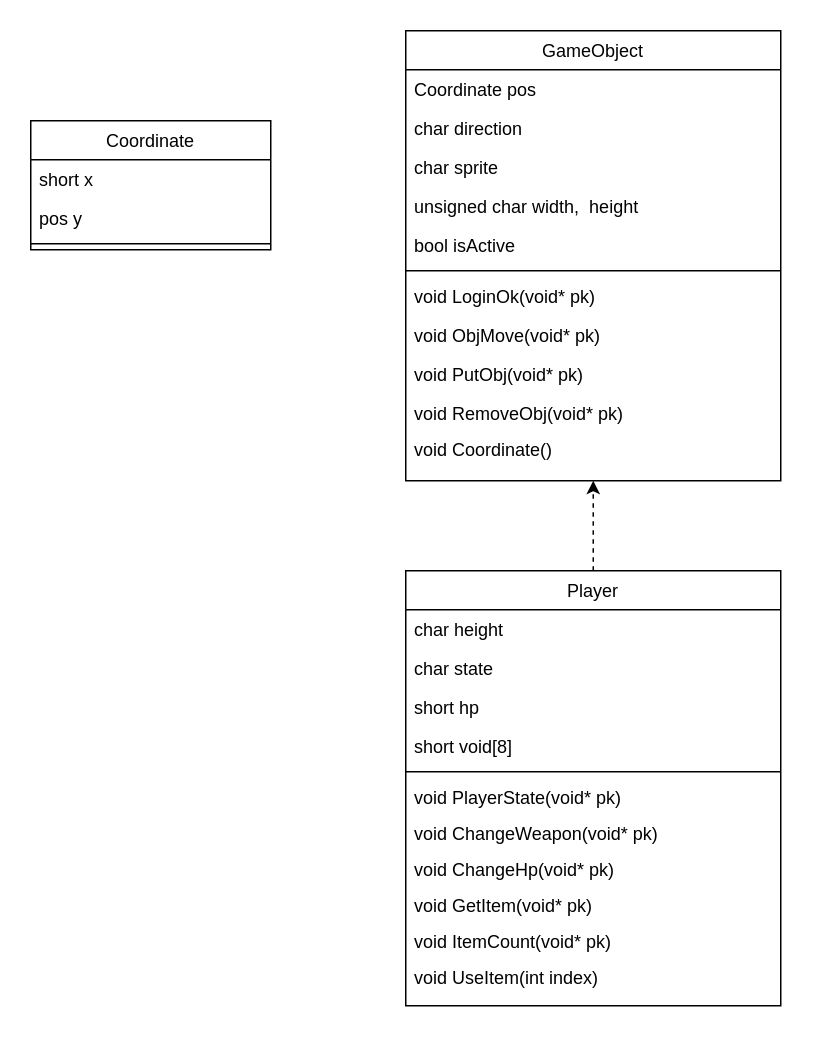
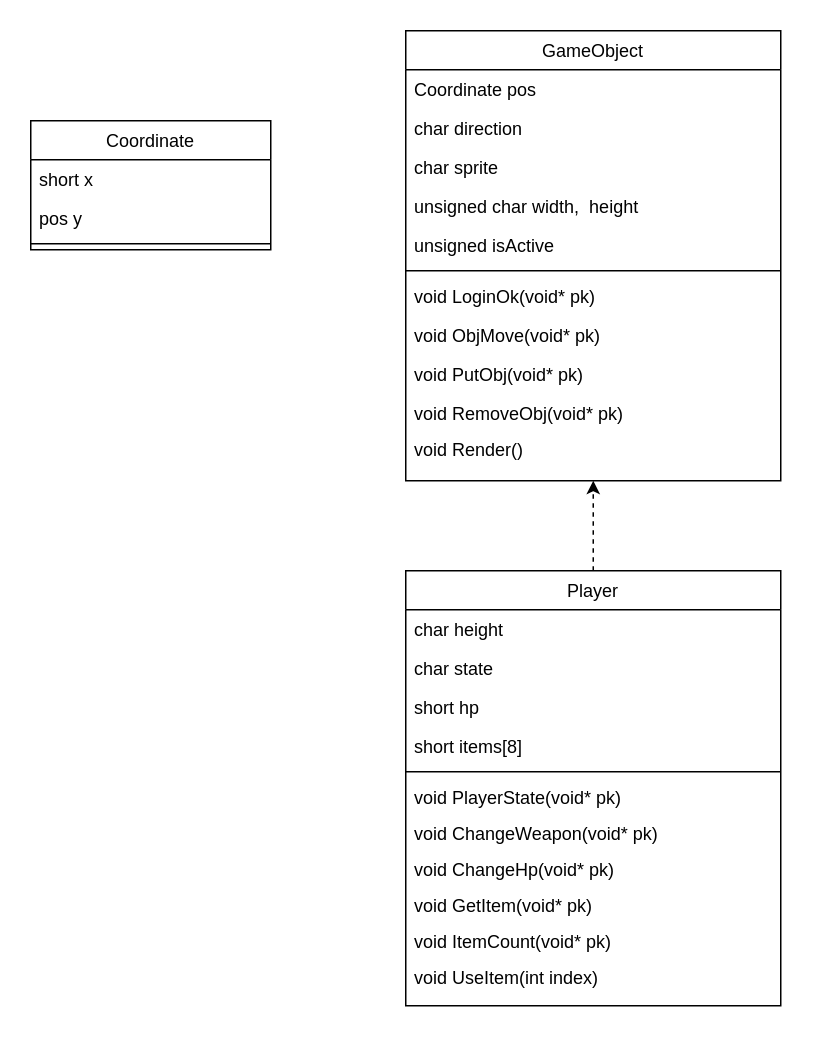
  <mxCell id="0" />
  <mxCell id="1" parent="0" />
  <mxCell id="2" style="edgeStyle=orthogonalEdgeStyle;rounded=0;orthogonalLoop=1;jettySize=auto;html=1;entryX=0.5;entryY=1;entryDx=0;entryDy=0;dashed=1;" parent="1" source="3" target="19" edge="1"><mxGeometry relative="1" as="geometry" /></mxCell>
  <mxCell id="3" value="Player" style="swimlane;fontStyle=0;align=center;verticalAlign=top;childLayout=stackLayout;horizontal=1;startSize=26;horizontalStack=0;resizeParent=1;resizeLast=0;collapsible=1;marginBottom=0;rounded=0;shadow=0;strokeWidth=1;" parent="1" vertex="1"><mxGeometry x="270" y="380" width="250" height="290" as="geometry"><mxRectangle x="130" y="380" width="160" height="26" as="alternateBounds" /></mxGeometry></mxCell>
  <mxCell id="4" value="char height" style="text;align=left;verticalAlign=top;spacingLeft=4;spacingRight=4;overflow=hidden;rotatable=0;points=[[0,0.5],[1,0.5]];portConstraint=eastwest;rounded=0;shadow=0;html=0;" parent="3" vertex="1"><mxGeometry y="26" width="250" height="26" as="geometry" /></mxCell>
  <mxCell id="5" value="char state" style="text;align=left;verticalAlign=top;spacingLeft=4;spacingRight=4;overflow=hidden;rotatable=0;points=[[0,0.5],[1,0.5]];portConstraint=eastwest;rounded=0;shadow=0;html=0;" parent="3" vertex="1"><mxGeometry y="52" width="250" height="26" as="geometry" /></mxCell>
  <mxCell id="6" value="short hp" style="text;align=left;verticalAlign=top;spacingLeft=4;spacingRight=4;overflow=hidden;rotatable=0;points=[[0,0.5],[1,0.5]];portConstraint=eastwest;rounded=0;shadow=0;html=0;" parent="3" vertex="1"><mxGeometry y="78" width="250" height="26" as="geometry" /></mxCell>
- <mxCell id="7" value="short void[8]" style="text;align=left;verticalAlign=top;spacingLeft=4;spacingRight=4;overflow=hidden;rotatable=0;points=[[0,0.5],[1,0.5]];portConstraint=eastwest;rounded=0;shadow=0;html=0;" parent="3" vertex="1"><mxGeometry y="104" width="250" height="26" as="geometry" /></mxCell>
+ <mxCell id="7" value="short items[8]" style="text;align=left;verticalAlign=top;spacingLeft=4;spacingRight=4;overflow=hidden;rotatable=0;points=[[0,0.5],[1,0.5]];portConstraint=eastwest;rounded=0;shadow=0;html=0;" parent="3" vertex="1"><mxGeometry y="104" width="250" height="26" as="geometry" /></mxCell>
  <mxCell id="8" value="" style="line;html=1;strokeWidth=1;align=left;verticalAlign=middle;spacingTop=-1;spacingLeft=3;spacingRight=3;rotatable=0;labelPosition=right;points=[];portConstraint=eastwest;" parent="3" vertex="1"><mxGeometry y="130" width="250" height="8" as="geometry" /></mxCell>
  <mxCell id="9" value="void PlayerState(void* pk)" style="text;align=left;verticalAlign=top;spacingLeft=4;spacingRight=4;overflow=hidden;rotatable=0;points=[[0,0.5],[1,0.5]];portConstraint=eastwest;rounded=0;shadow=0;html=0;" vertex="1" parent="3"><mxGeometry y="138" width="250" height="24" as="geometry" /></mxCell>
  <mxCell id="10" value="void ChangeWeapon(void* pk)" style="text;align=left;verticalAlign=top;spacingLeft=4;spacingRight=4;overflow=hidden;rotatable=0;points=[[0,0.5],[1,0.5]];portConstraint=eastwest;rounded=0;shadow=0;html=0;" parent="3" vertex="1"><mxGeometry y="162" width="250" height="24" as="geometry" /></mxCell>
  <mxCell id="11" value="void ChangeHp(void* pk)" style="text;align=left;verticalAlign=top;spacingLeft=4;spacingRight=4;overflow=hidden;rotatable=0;points=[[0,0.5],[1,0.5]];portConstraint=eastwest;rounded=0;shadow=0;html=0;" parent="3" vertex="1"><mxGeometry y="186" width="250" height="24" as="geometry" /></mxCell>
  <mxCell id="12" value="void GetItem(void* pk)" style="text;align=left;verticalAlign=top;spacingLeft=4;spacingRight=4;overflow=hidden;rotatable=0;points=[[0,0.5],[1,0.5]];portConstraint=eastwest;rounded=0;shadow=0;html=0;" parent="3" vertex="1"><mxGeometry y="210" width="250" height="24" as="geometry" /></mxCell>
  <mxCell id="13" value="void ItemCount(void* pk)" style="text;align=left;verticalAlign=top;spacingLeft=4;spacingRight=4;overflow=hidden;rotatable=0;points=[[0,0.5],[1,0.5]];portConstraint=eastwest;rounded=0;shadow=0;html=0;" vertex="1" parent="3"><mxGeometry y="234" width="250" height="24" as="geometry" /></mxCell>
  <mxCell id="14" value="void UseItem(int index)" style="text;align=left;verticalAlign=top;spacingLeft=4;spacingRight=4;overflow=hidden;rotatable=0;points=[[0,0.5],[1,0.5]];portConstraint=eastwest;fontStyle=0" parent="3" vertex="1"><mxGeometry y="258" width="250" height="26" as="geometry" /></mxCell>
  <mxCell id="15" value="Coordinate" style="swimlane;fontStyle=0;align=center;verticalAlign=top;childLayout=stackLayout;horizontal=1;startSize=26;horizontalStack=0;resizeParent=1;resizeLast=0;collapsible=1;marginBottom=0;rounded=0;shadow=0;strokeWidth=1;" parent="1" vertex="1"><mxGeometry x="20" y="80" width="160" height="86" as="geometry"><mxRectangle x="550" y="140" width="160" height="26" as="alternateBounds" /></mxGeometry></mxCell>
  <mxCell id="16" value="short x" style="text;align=left;verticalAlign=top;spacingLeft=4;spacingRight=4;overflow=hidden;rotatable=0;points=[[0,0.5],[1,0.5]];portConstraint=eastwest;rounded=0;shadow=0;html=0;" parent="15" vertex="1"><mxGeometry y="26" width="160" height="26" as="geometry" /></mxCell>
  <mxCell id="17" value="pos y" style="text;align=left;verticalAlign=top;spacingLeft=4;spacingRight=4;overflow=hidden;rotatable=0;points=[[0,0.5],[1,0.5]];portConstraint=eastwest;rounded=0;shadow=0;html=0;" parent="15" vertex="1"><mxGeometry y="52" width="160" height="26" as="geometry" /></mxCell>
  <mxCell id="18" value="" style="line;html=1;strokeWidth=1;align=left;verticalAlign=middle;spacingTop=-1;spacingLeft=3;spacingRight=3;rotatable=0;labelPosition=right;points=[];portConstraint=eastwest;" parent="15" vertex="1"><mxGeometry y="78" width="160" height="8" as="geometry" /></mxCell>
  <mxCell id="19" value="GameObject" style="swimlane;fontStyle=0;align=center;verticalAlign=top;childLayout=stackLayout;horizontal=1;startSize=26;horizontalStack=0;resizeParent=1;resizeLast=0;collapsible=1;marginBottom=0;rounded=0;shadow=0;strokeWidth=1;" parent="1" vertex="1"><mxGeometry x="270" y="20" width="250" height="300" as="geometry"><mxRectangle x="550" y="140" width="160" height="26" as="alternateBounds" /></mxGeometry></mxCell>
  <mxCell id="20" value="Coordinate pos" style="text;align=left;verticalAlign=top;spacingLeft=4;spacingRight=4;overflow=hidden;rotatable=0;points=[[0,0.5],[1,0.5]];portConstraint=eastwest;rounded=0;shadow=0;html=0;" parent="19" vertex="1"><mxGeometry y="26" width="250" height="26" as="geometry" /></mxCell>
  <mxCell id="21" value="char direction" style="text;align=left;verticalAlign=top;spacingLeft=4;spacingRight=4;overflow=hidden;rotatable=0;points=[[0,0.5],[1,0.5]];portConstraint=eastwest;rounded=0;shadow=0;html=0;" parent="19" vertex="1"><mxGeometry y="52" width="250" height="26" as="geometry" /></mxCell>
  <mxCell id="22" value="char sprite" style="text;align=left;verticalAlign=top;spacingLeft=4;spacingRight=4;overflow=hidden;rotatable=0;points=[[0,0.5],[1,0.5]];portConstraint=eastwest;" parent="19" vertex="1"><mxGeometry y="78" width="250" height="26" as="geometry" /></mxCell>
  <mxCell id="23" value="unsigned char width,  height" style="text;align=left;verticalAlign=top;spacingLeft=4;spacingRight=4;overflow=hidden;rotatable=0;points=[[0,0.5],[1,0.5]];portConstraint=eastwest;" parent="19" vertex="1"><mxGeometry y="104" width="250" height="26" as="geometry" /></mxCell>
- <mxCell id="24" value="bool isActive" style="text;align=left;verticalAlign=top;spacingLeft=4;spacingRight=4;overflow=hidden;rotatable=0;points=[[0,0.5],[1,0.5]];portConstraint=eastwest;" parent="19" vertex="1"><mxGeometry y="130" width="250" height="26" as="geometry" /></mxCell>
+ <mxCell id="24" value="unsigned isActive" style="text;align=left;verticalAlign=top;spacingLeft=4;spacingRight=4;overflow=hidden;rotatable=0;points=[[0,0.5],[1,0.5]];portConstraint=eastwest;" parent="19" vertex="1"><mxGeometry y="130" width="250" height="26" as="geometry" /></mxCell>
  <mxCell id="25" value="" style="line;html=1;strokeWidth=1;align=left;verticalAlign=middle;spacingTop=-1;spacingLeft=3;spacingRight=3;rotatable=0;labelPosition=right;points=[];portConstraint=eastwest;" parent="19" vertex="1"><mxGeometry y="156" width="250" height="8" as="geometry" /></mxCell>
  <mxCell id="26" value="void LoginOk(void* pk)" style="text;align=left;verticalAlign=top;spacingLeft=4;spacingRight=4;overflow=hidden;rotatable=0;points=[[0,0.5],[1,0.5]];portConstraint=eastwest;rounded=0;shadow=0;html=0;" parent="19" vertex="1"><mxGeometry y="164" width="250" height="26" as="geometry" /></mxCell>
  <mxCell id="27" value="void ObjMove(void* pk)" style="text;align=left;verticalAlign=top;spacingLeft=4;spacingRight=4;overflow=hidden;rotatable=0;points=[[0,0.5],[1,0.5]];portConstraint=eastwest;rounded=0;shadow=0;html=0;" parent="19" vertex="1"><mxGeometry y="190" width="250" height="26" as="geometry" /></mxCell>
  <mxCell id="28" value="void PutObj(void* pk)" style="text;align=left;verticalAlign=top;spacingLeft=4;spacingRight=4;overflow=hidden;rotatable=0;points=[[0,0.5],[1,0.5]];portConstraint=eastwest;rounded=0;shadow=0;html=0;" parent="19" vertex="1"><mxGeometry y="216" width="250" height="26" as="geometry" /></mxCell>
  <mxCell id="29" value="void RemoveObj(void* pk)" style="text;align=left;verticalAlign=top;spacingLeft=4;spacingRight=4;overflow=hidden;rotatable=0;points=[[0,0.5],[1,0.5]];portConstraint=eastwest;rounded=0;shadow=0;html=0;" parent="19" vertex="1"><mxGeometry y="242" width="250" height="24" as="geometry" /></mxCell>
- <mxCell id="30" value="void Coordinate()" style="text;align=left;verticalAlign=top;spacingLeft=4;spacingRight=4;overflow=hidden;rotatable=0;points=[[0,0.5],[1,0.5]];portConstraint=eastwest;rounded=0;shadow=0;html=0;" parent="19" vertex="1"><mxGeometry y="266" width="250" height="24" as="geometry" /></mxCell>
+ <mxCell id="30" value="void Render()" style="text;align=left;verticalAlign=top;spacingLeft=4;spacingRight=4;overflow=hidden;rotatable=0;points=[[0,0.5],[1,0.5]];portConstraint=eastwest;rounded=0;shadow=0;html=0;" parent="19" vertex="1"><mxGeometry y="266" width="250" height="24" as="geometry" /></mxCell>
